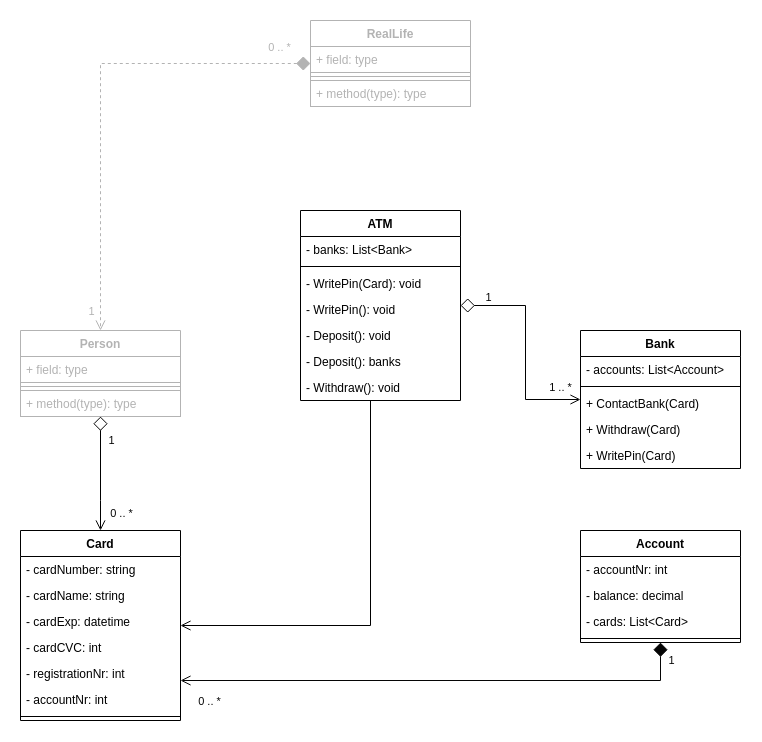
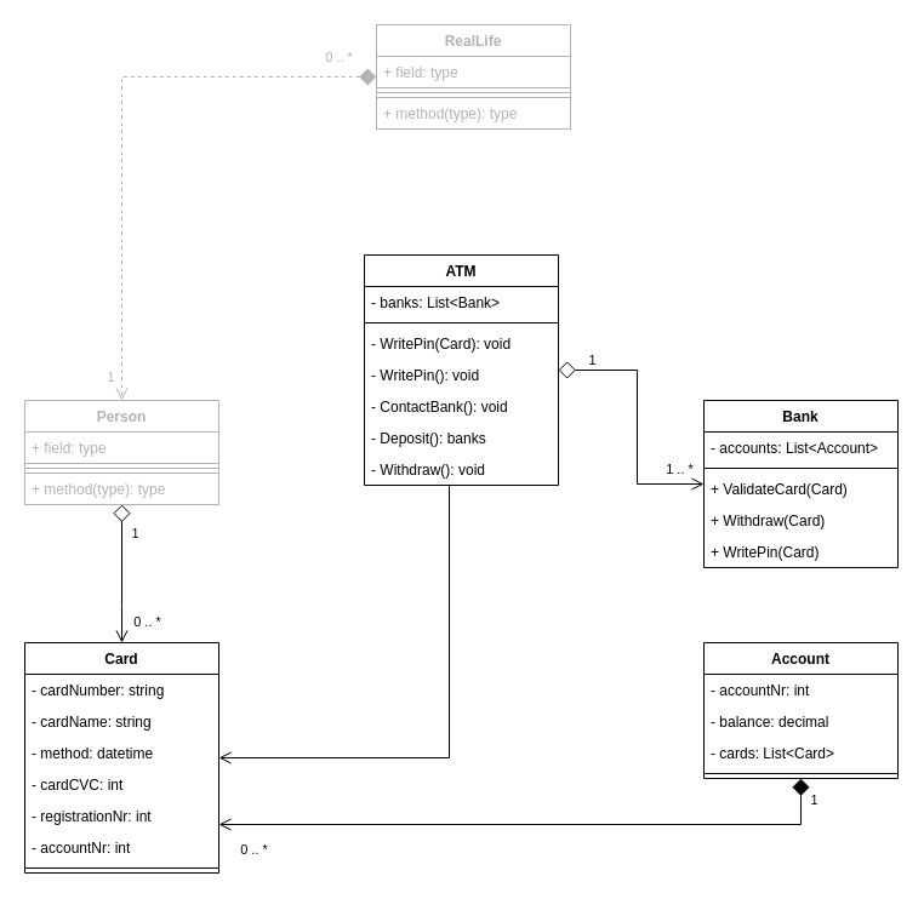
  <mxCell id="0" />
  <mxCell id="1" parent="0" />
  <mxCell id="2" style="edgeStyle=orthogonalEdgeStyle;rounded=0;jumpSize=6;orthogonalLoop=1;jettySize=auto;html=1;fontColor=#B3B3B3;startArrow=diamond;startFill=1;endArrow=open;endFill=0;startSize=12;endSize=8;strokeColor=#050505;" parent="1" source="5" target="16" edge="1"><mxGeometry relative="1" as="geometry"><Array as="points"><mxPoint x="660" y="680" /></Array></mxGeometry></mxCell>
  <mxCell id="3" value="1" style="edgeLabel;html=1;align=center;verticalAlign=middle;resizable=0;points=[];fontColor=#050505;" parent="2" vertex="1" connectable="0"><mxGeometry x="-0.911" y="2" relative="1" as="geometry"><mxPoint x="8" y="-6" as="offset" /></mxGeometry></mxCell>
  <mxCell id="4" value="0 .. *" style="edgeLabel;html=1;align=center;verticalAlign=middle;resizable=0;points=[];fontColor=#050505;" parent="2" vertex="1" connectable="0"><mxGeometry x="0.925" y="-1" relative="1" as="geometry"><mxPoint x="9" y="21" as="offset" /></mxGeometry></mxCell>
  <mxCell id="5" value="Account" style="swimlane;fontStyle=1;align=center;verticalAlign=top;childLayout=stackLayout;horizontal=1;startSize=26;horizontalStack=0;resizeParent=1;resizeParentMax=0;resizeLast=0;collapsible=1;marginBottom=0;" parent="1" vertex="1"><mxGeometry x="580" y="530" width="160" height="112" as="geometry" /></mxCell>
  <mxCell id="6" value="- accountNr: int" style="text;strokeColor=none;fillColor=none;align=left;verticalAlign=top;spacingLeft=4;spacingRight=4;overflow=hidden;rotatable=0;points=[[0,0.5],[1,0.5]];portConstraint=eastwest;" parent="5" vertex="1"><mxGeometry y="26" width="160" height="26" as="geometry" /></mxCell>
  <mxCell id="7" value="- balance: decimal" style="text;strokeColor=none;fillColor=none;align=left;verticalAlign=top;spacingLeft=4;spacingRight=4;overflow=hidden;rotatable=0;points=[[0,0.5],[1,0.5]];portConstraint=eastwest;" parent="5" vertex="1"><mxGeometry y="52" width="160" height="26" as="geometry" /></mxCell>
  <mxCell id="8" value="- cards: List&lt;Card&gt;" style="text;strokeColor=none;fillColor=none;align=left;verticalAlign=top;spacingLeft=4;spacingRight=4;overflow=hidden;rotatable=0;points=[[0,0.5],[1,0.5]];portConstraint=eastwest;" vertex="1" parent="5"><mxGeometry y="78" width="160" height="26" as="geometry" /></mxCell>
  <mxCell id="9" value="" style="line;strokeWidth=1;fillColor=none;align=left;verticalAlign=middle;spacingTop=-1;spacingLeft=3;spacingRight=3;rotatable=0;labelPosition=right;points=[];portConstraint=eastwest;" parent="5" vertex="1"><mxGeometry y="104" width="160" height="8" as="geometry" /></mxCell>
  <mxCell id="10" value="Bank" style="swimlane;fontStyle=1;align=center;verticalAlign=top;childLayout=stackLayout;horizontal=1;startSize=26;horizontalStack=0;resizeParent=1;resizeParentMax=0;resizeLast=0;collapsible=1;marginBottom=0;" parent="1" vertex="1"><mxGeometry x="580" y="330" width="160" height="138" as="geometry" /></mxCell>
  <mxCell id="11" value="- accounts: List&lt;Account&gt;" style="text;strokeColor=none;fillColor=none;align=left;verticalAlign=top;spacingLeft=4;spacingRight=4;overflow=hidden;rotatable=0;points=[[0,0.5],[1,0.5]];portConstraint=eastwest;" parent="10" vertex="1"><mxGeometry y="26" width="160" height="26" as="geometry" /></mxCell>
  <mxCell id="12" value="" style="line;strokeWidth=1;fillColor=none;align=left;verticalAlign=middle;spacingTop=-1;spacingLeft=3;spacingRight=3;rotatable=0;labelPosition=right;points=[];portConstraint=eastwest;" parent="10" vertex="1"><mxGeometry y="52" width="160" height="8" as="geometry" /></mxCell>
- <mxCell id="13" value="+ ContactBank(Card)" style="text;strokeColor=none;fillColor=none;align=left;verticalAlign=top;spacingLeft=4;spacingRight=4;overflow=hidden;rotatable=0;points=[[0,0.5],[1,0.5]];portConstraint=eastwest;" parent="10" vertex="1"><mxGeometry y="60" width="160" height="26" as="geometry" /></mxCell>
+ <mxCell id="13" value="+ ValidateCard(Card)" style="text;strokeColor=none;fillColor=none;align=left;verticalAlign=top;spacingLeft=4;spacingRight=4;overflow=hidden;rotatable=0;points=[[0,0.5],[1,0.5]];portConstraint=eastwest;" parent="10" vertex="1"><mxGeometry y="60" width="160" height="26" as="geometry" /></mxCell>
  <mxCell id="14" value="+ Withdraw(Card)" style="text;strokeColor=none;fillColor=none;align=left;verticalAlign=top;spacingLeft=4;spacingRight=4;overflow=hidden;rotatable=0;points=[[0,0.5],[1,0.5]];portConstraint=eastwest;" parent="10" vertex="1"><mxGeometry y="86" width="160" height="26" as="geometry" /></mxCell>
  <mxCell id="15" value="+ WritePin(Card)" style="text;strokeColor=none;fillColor=none;align=left;verticalAlign=top;spacingLeft=4;spacingRight=4;overflow=hidden;rotatable=0;points=[[0,0.5],[1,0.5]];portConstraint=eastwest;" parent="10" vertex="1"><mxGeometry y="112" width="160" height="26" as="geometry" /></mxCell>
  <mxCell id="16" value="Card" style="swimlane;fontStyle=1;align=center;verticalAlign=top;childLayout=stackLayout;horizontal=1;startSize=26;horizontalStack=0;resizeParent=1;resizeParentMax=0;resizeLast=0;collapsible=1;marginBottom=0;" parent="1" vertex="1"><mxGeometry x="20" y="530" width="160" height="190" as="geometry" /></mxCell>
  <mxCell id="17" value="- cardNumber: string" style="text;strokeColor=none;fillColor=none;align=left;verticalAlign=top;spacingLeft=4;spacingRight=4;overflow=hidden;rotatable=0;points=[[0,0.5],[1,0.5]];portConstraint=eastwest;" parent="16" vertex="1"><mxGeometry y="26" width="160" height="26" as="geometry" /></mxCell>
  <mxCell id="18" value="- cardName: string" style="text;strokeColor=none;fillColor=none;align=left;verticalAlign=top;spacingLeft=4;spacingRight=4;overflow=hidden;rotatable=0;points=[[0,0.5],[1,0.5]];portConstraint=eastwest;" parent="16" vertex="1"><mxGeometry y="52" width="160" height="26" as="geometry" /></mxCell>
- <mxCell id="19" value="- cardExp: datetime" style="text;strokeColor=none;fillColor=none;align=left;verticalAlign=top;spacingLeft=4;spacingRight=4;overflow=hidden;rotatable=0;points=[[0,0.5],[1,0.5]];portConstraint=eastwest;" parent="16" vertex="1"><mxGeometry y="78" width="160" height="26" as="geometry" /></mxCell>
+ <mxCell id="19" value="- method: datetime" style="text;strokeColor=none;fillColor=none;align=left;verticalAlign=top;spacingLeft=4;spacingRight=4;overflow=hidden;rotatable=0;points=[[0,0.5],[1,0.5]];portConstraint=eastwest;" parent="16" vertex="1"><mxGeometry y="78" width="160" height="26" as="geometry" /></mxCell>
  <mxCell id="20" value="- cardCVC: int" style="text;strokeColor=none;fillColor=none;align=left;verticalAlign=top;spacingLeft=4;spacingRight=4;overflow=hidden;rotatable=0;points=[[0,0.5],[1,0.5]];portConstraint=eastwest;" parent="16" vertex="1"><mxGeometry y="104" width="160" height="26" as="geometry" /></mxCell>
  <mxCell id="21" value="- registrationNr: int" style="text;strokeColor=none;fillColor=none;align=left;verticalAlign=top;spacingLeft=4;spacingRight=4;overflow=hidden;rotatable=0;points=[[0,0.5],[1,0.5]];portConstraint=eastwest;" parent="16" vertex="1"><mxGeometry y="130" width="160" height="26" as="geometry" /></mxCell>
  <mxCell id="22" value="- accountNr: int" style="text;strokeColor=none;fillColor=none;align=left;verticalAlign=top;spacingLeft=4;spacingRight=4;overflow=hidden;rotatable=0;points=[[0,0.5],[1,0.5]];portConstraint=eastwest;" parent="16" vertex="1"><mxGeometry y="156" width="160" height="26" as="geometry" /></mxCell>
  <mxCell id="23" value="" style="line;strokeWidth=1;fillColor=none;align=left;verticalAlign=middle;spacingTop=-1;spacingLeft=3;spacingRight=3;rotatable=0;labelPosition=right;points=[];portConstraint=eastwest;" parent="16" vertex="1"><mxGeometry y="182" width="160" height="8" as="geometry" /></mxCell>
  <mxCell id="24" style="edgeStyle=orthogonalEdgeStyle;rounded=0;jumpSize=6;orthogonalLoop=1;jettySize=auto;html=1;fontColor=#B3B3B3;startArrow=diamond;startFill=0;endArrow=open;endFill=0;startSize=12;endSize=8;" parent="1" source="27" target="16" edge="1"><mxGeometry relative="1" as="geometry"><Array as="points"><mxPoint x="100" y="500" /><mxPoint x="100" y="500" /></Array></mxGeometry></mxCell>
  <mxCell id="25" value="1" style="edgeLabel;html=1;align=center;verticalAlign=middle;resizable=0;points=[];fontColor=#050505;" parent="24" vertex="1" connectable="0"><mxGeometry x="-0.591" y="-1" relative="1" as="geometry"><mxPoint x="11" as="offset" /></mxGeometry></mxCell>
  <mxCell id="26" value="0 .. *" style="edgeLabel;html=1;align=center;verticalAlign=middle;resizable=0;points=[];fontColor=#050505;" parent="24" vertex="1" connectable="0"><mxGeometry x="0.679" relative="1" as="geometry"><mxPoint x="20" as="offset" /></mxGeometry></mxCell>
  <mxCell id="27" value="Person" style="swimlane;fontStyle=1;align=center;verticalAlign=top;childLayout=stackLayout;horizontal=1;startSize=26;horizontalStack=0;resizeParent=1;resizeParentMax=0;resizeLast=0;collapsible=1;marginBottom=0;strokeColor=#B3B3B3;fontColor=#B3B3B3;" parent="1" vertex="1"><mxGeometry x="20" y="330" width="160" height="86" as="geometry" /></mxCell>
  <mxCell id="28" value="+ field: type" style="text;fillColor=none;align=left;verticalAlign=top;spacingLeft=4;spacingRight=4;overflow=hidden;rotatable=0;points=[[0,0.5],[1,0.5]];portConstraint=eastwest;strokeColor=#B3B3B3;fontColor=#B3B3B3;" parent="27" vertex="1"><mxGeometry y="26" width="160" height="26" as="geometry" /></mxCell>
  <mxCell id="29" value="" style="line;strokeWidth=1;fillColor=none;align=left;verticalAlign=middle;spacingTop=-1;spacingLeft=3;spacingRight=3;rotatable=0;labelPosition=right;points=[];portConstraint=eastwest;strokeColor=#B3B3B3;fontColor=#B3B3B3;" parent="27" vertex="1"><mxGeometry y="52" width="160" height="8" as="geometry" /></mxCell>
  <mxCell id="30" value="+ method(type): type" style="text;fillColor=none;align=left;verticalAlign=top;spacingLeft=4;spacingRight=4;overflow=hidden;rotatable=0;points=[[0,0.5],[1,0.5]];portConstraint=eastwest;strokeColor=#B3B3B3;fontColor=#B3B3B3;" parent="27" vertex="1"><mxGeometry y="60" width="160" height="26" as="geometry" /></mxCell>
  <mxCell id="31" style="edgeStyle=orthogonalEdgeStyle;rounded=0;jumpSize=6;orthogonalLoop=1;jettySize=auto;html=1;fontColor=#B3B3B3;startArrow=diamond;startFill=0;endArrow=open;endFill=0;startSize=12;endSize=8;" parent="1" source="35" target="10" edge="1"><mxGeometry relative="1" as="geometry" /></mxCell>
  <mxCell id="32" value="1" style="edgeLabel;html=1;align=center;verticalAlign=middle;resizable=0;points=[];fontColor=#050505;" parent="31" vertex="1" connectable="0"><mxGeometry x="-0.489" y="-1" relative="1" as="geometry"><mxPoint x="-28" y="-10" as="offset" /></mxGeometry></mxCell>
  <mxCell id="33" value="1 .. *" style="edgeLabel;html=1;align=center;verticalAlign=middle;resizable=0;points=[];fontColor=#050505;" parent="31" vertex="1" connectable="0"><mxGeometry x="0.8" y="1" relative="1" as="geometry"><mxPoint y="-12" as="offset" /></mxGeometry></mxCell>
  <mxCell id="34" style="edgeStyle=orthogonalEdgeStyle;rounded=0;jumpSize=6;orthogonalLoop=1;jettySize=auto;html=1;fontColor=#B3B3B3;startArrow=none;startFill=0;endArrow=open;endFill=0;startSize=12;endSize=8;" parent="1" source="35" target="16" edge="1"><mxGeometry relative="1" as="geometry"><Array as="points"><mxPoint x="370" y="625" /></Array></mxGeometry></mxCell>
  <mxCell id="35" value="ATM" style="swimlane;fontStyle=1;align=center;verticalAlign=top;childLayout=stackLayout;horizontal=1;startSize=26;horizontalStack=0;resizeParent=1;resizeParentMax=0;resizeLast=0;collapsible=1;marginBottom=0;" parent="1" vertex="1"><mxGeometry x="300" y="210" width="160" height="190" as="geometry" /></mxCell>
  <mxCell id="36" value="- banks: List&lt;Bank&gt;" style="text;strokeColor=none;fillColor=none;align=left;verticalAlign=top;spacingLeft=4;spacingRight=4;overflow=hidden;rotatable=0;points=[[0,0.5],[1,0.5]];portConstraint=eastwest;" parent="35" vertex="1"><mxGeometry y="26" width="160" height="26" as="geometry" /></mxCell>
  <mxCell id="37" value="" style="line;strokeWidth=1;fillColor=none;align=left;verticalAlign=middle;spacingTop=-1;spacingLeft=3;spacingRight=3;rotatable=0;labelPosition=right;points=[];portConstraint=eastwest;" parent="35" vertex="1"><mxGeometry y="52" width="160" height="8" as="geometry" /></mxCell>
  <mxCell id="38" value="- WritePin(Card): void" style="text;strokeColor=none;fillColor=none;align=left;verticalAlign=top;spacingLeft=4;spacingRight=4;overflow=hidden;rotatable=0;points=[[0,0.5],[1,0.5]];portConstraint=eastwest;" parent="35" vertex="1"><mxGeometry y="60" width="160" height="26" as="geometry" /></mxCell>
  <mxCell id="39" value="- WritePin(): void" style="text;strokeColor=none;fillColor=none;align=left;verticalAlign=top;spacingLeft=4;spacingRight=4;overflow=hidden;rotatable=0;points=[[0,0.5],[1,0.5]];portConstraint=eastwest;" parent="35" vertex="1"><mxGeometry y="86" width="160" height="26" as="geometry" /></mxCell>
- <mxCell id="40" value="- Deposit(): void" style="text;strokeColor=none;fillColor=none;align=left;verticalAlign=top;spacingLeft=4;spacingRight=4;overflow=hidden;rotatable=0;points=[[0,0.5],[1,0.5]];portConstraint=eastwest;" parent="35" vertex="1"><mxGeometry y="112" width="160" height="26" as="geometry" /></mxCell>
+ <mxCell id="40" value="- ContactBank(): void" style="text;strokeColor=none;fillColor=none;align=left;verticalAlign=top;spacingLeft=4;spacingRight=4;overflow=hidden;rotatable=0;points=[[0,0.5],[1,0.5]];portConstraint=eastwest;" parent="35" vertex="1"><mxGeometry y="112" width="160" height="26" as="geometry" /></mxCell>
  <mxCell id="41" value="- Deposit(): banks" style="text;strokeColor=none;fillColor=none;align=left;verticalAlign=top;spacingLeft=4;spacingRight=4;overflow=hidden;rotatable=0;points=[[0,0.5],[1,0.5]];portConstraint=eastwest;" parent="35" vertex="1"><mxGeometry y="138" width="160" height="26" as="geometry" /></mxCell>
  <mxCell id="42" value="- Withdraw(): void" style="text;strokeColor=none;fillColor=none;align=left;verticalAlign=top;spacingLeft=4;spacingRight=4;overflow=hidden;rotatable=0;points=[[0,0.5],[1,0.5]];portConstraint=eastwest;" parent="35" vertex="1"><mxGeometry y="164" width="160" height="26" as="geometry" /></mxCell>
  <mxCell id="43" style="edgeStyle=orthogonalEdgeStyle;rounded=0;jumpSize=6;orthogonalLoop=1;jettySize=auto;html=1;fontColor=#050505;startArrow=diamond;startFill=1;endArrow=open;endFill=0;startSize=12;endSize=8;strokeColor=#B3B3B3;dashed=1;" parent="1" source="46" target="27" edge="1"><mxGeometry relative="1" as="geometry" /></mxCell>
  <mxCell id="44" value="0 .. *" style="edgeLabel;html=1;align=center;verticalAlign=middle;resizable=0;points=[];fontColor=#B3B3B3;" parent="43" vertex="1" connectable="0"><mxGeometry x="-0.867" y="2" relative="1" as="geometry"><mxPoint y="-19" as="offset" /></mxGeometry></mxCell>
  <mxCell id="45" value="1" style="edgeLabel;html=1;align=center;verticalAlign=middle;resizable=0;points=[];fontColor=#B3B3B3;" parent="43" vertex="1" connectable="0"><mxGeometry x="0.855" y="-3" relative="1" as="geometry"><mxPoint x="-7" y="15" as="offset" /></mxGeometry></mxCell>
  <mxCell id="46" value="RealLife" style="swimlane;fontStyle=1;align=center;verticalAlign=top;childLayout=stackLayout;horizontal=1;startSize=26;horizontalStack=0;resizeParent=1;resizeParentMax=0;resizeLast=0;collapsible=1;marginBottom=0;strokeColor=#B3B3B3;fontColor=#B3B3B3;" parent="1" vertex="1"><mxGeometry x="310" y="20" width="160" height="86" as="geometry" /></mxCell>
  <mxCell id="47" value="+ field: type" style="text;fillColor=none;align=left;verticalAlign=top;spacingLeft=4;spacingRight=4;overflow=hidden;rotatable=0;points=[[0,0.5],[1,0.5]];portConstraint=eastwest;strokeColor=#B3B3B3;fontColor=#B3B3B3;" parent="46" vertex="1"><mxGeometry y="26" width="160" height="26" as="geometry" /></mxCell>
  <mxCell id="48" value="" style="line;strokeWidth=1;fillColor=none;align=left;verticalAlign=middle;spacingTop=-1;spacingLeft=3;spacingRight=3;rotatable=0;labelPosition=right;points=[];portConstraint=eastwest;strokeColor=#B3B3B3;fontColor=#B3B3B3;" parent="46" vertex="1"><mxGeometry y="52" width="160" height="8" as="geometry" /></mxCell>
  <mxCell id="49" value="+ method(type): type" style="text;fillColor=none;align=left;verticalAlign=top;spacingLeft=4;spacingRight=4;overflow=hidden;rotatable=0;points=[[0,0.5],[1,0.5]];portConstraint=eastwest;strokeColor=#B3B3B3;fontColor=#B3B3B3;" parent="46" vertex="1"><mxGeometry y="60" width="160" height="26" as="geometry" /></mxCell>
